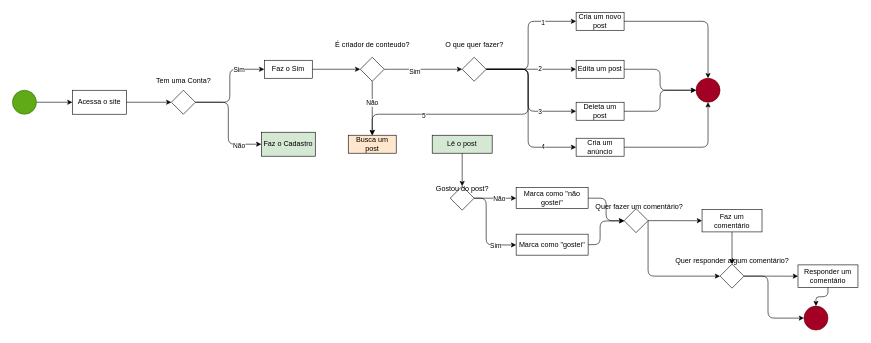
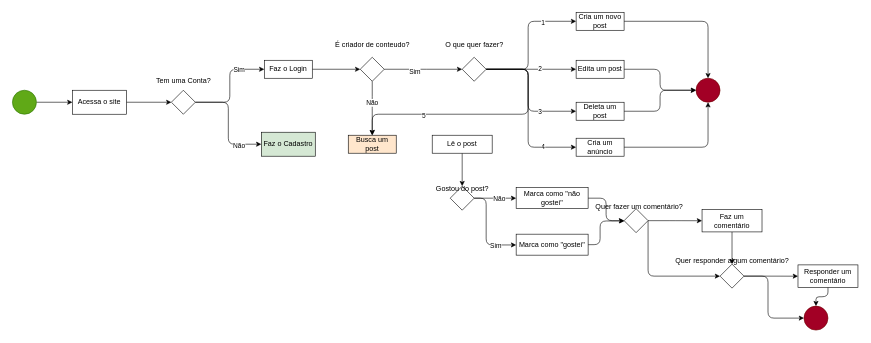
  <mxCell id="0" />
  <mxCell id="1" parent="0" />
  <mxCell id="2" style="edgeStyle=orthogonalEdgeStyle;html=1;exitX=1;exitY=0.5;exitDx=0;exitDy=0;" edge="1" parent="1" source="3" target="5"><mxGeometry relative="1" as="geometry" /></mxCell>
  <mxCell id="3" value="" style="ellipse;whiteSpace=wrap;html=1;aspect=fixed;fillColor=#60a917;fontColor=#ffffff;strokeColor=#2D7600;" vertex="1" parent="1"><mxGeometry x="20" y="150" width="40" height="40" as="geometry" /></mxCell>
  <mxCell id="4" value="" style="edgeStyle=none;html=1;" edge="1" parent="1" source="5" target="10"><mxGeometry relative="1" as="geometry" /></mxCell>
  <mxCell id="5" value="Acessa o site" style="rounded=0;whiteSpace=wrap;html=1;" vertex="1" parent="1"><mxGeometry x="120" y="150" width="90" height="40" as="geometry" /></mxCell>
  <mxCell id="6" value="" style="edgeStyle=orthogonalEdgeStyle;html=1;entryX=0;entryY=0.5;entryDx=0;entryDy=0;" edge="1" parent="1" source="10" target="13"><mxGeometry relative="1" as="geometry" /></mxCell>
  <mxCell id="7" value="Sim" style="edgeLabel;html=1;align=center;verticalAlign=middle;resizable=0;points=[];" vertex="1" connectable="0" parent="6"><mxGeometry x="0.496" relative="1" as="geometry"><mxPoint as="offset" /></mxGeometry></mxCell>
  <mxCell id="8" style="edgeStyle=orthogonalEdgeStyle;html=1;exitX=0.5;exitY=0;exitDx=0;exitDy=0;" edge="1" parent="1" source="10" target="14"><mxGeometry relative="1" as="geometry"><Array as="points"><mxPoint x="380" y="170" /><mxPoint x="380" y="240" /></Array></mxGeometry></mxCell>
  <mxCell id="9" value="Não" style="edgeLabel;html=1;align=center;verticalAlign=middle;resizable=0;points=[];" vertex="1" connectable="0" parent="8"><mxGeometry x="0.58" y="-1" relative="1" as="geometry"><mxPoint as="offset" /></mxGeometry></mxCell>
  <mxCell id="10" value="" style="rhombus;whiteSpace=wrap;html=1;rounded=0;direction=south;" vertex="1" parent="1"><mxGeometry x="285" y="150" width="40" height="40" as="geometry" /></mxCell>
  <mxCell id="11" value="Tem uma Conta?" style="text;html=1;align=center;verticalAlign=middle;resizable=0;points=[];autosize=1;strokeColor=none;fillColor=none;" vertex="1" parent="1"><mxGeometry x="250" y="120" width="110" height="30" as="geometry" /></mxCell>
  <mxCell id="12" style="edgeStyle=orthogonalEdgeStyle;html=1;exitX=1;exitY=0.5;exitDx=0;exitDy=0;" edge="1" parent="1" source="13" target="19"><mxGeometry relative="1" as="geometry" /></mxCell>
- <mxCell id="13" value="Faz o Sim" style="whiteSpace=wrap;html=1;rounded=0;" vertex="1" parent="1"><mxGeometry x="440" y="100" width="80" height="30" as="geometry" /></mxCell>
+ <mxCell id="13" value="Faz o Login" style="whiteSpace=wrap;html=1;rounded=0;" vertex="1" parent="1"><mxGeometry x="440" y="100" width="80" height="30" as="geometry" /></mxCell>
  <mxCell id="14" value="Faz o Cadastro" style="whiteSpace=wrap;html=1;rounded=0;fillColor=#d5e8d4;" vertex="1" parent="1"><mxGeometry x="435" y="220" width="90" height="40" as="geometry" /></mxCell>
  <mxCell id="15" style="edgeStyle=orthogonalEdgeStyle;html=1;exitX=1;exitY=0.5;exitDx=0;exitDy=0;entryX=0.5;entryY=0;entryDx=0;entryDy=0;" edge="1" parent="1" source="19" target="21"><mxGeometry relative="1" as="geometry"><Array as="points"><mxPoint x="620" y="170" /><mxPoint x="620" y="170" /></Array></mxGeometry></mxCell>
  <mxCell id="16" value="Não" style="edgeLabel;html=1;align=center;verticalAlign=middle;resizable=0;points=[];" vertex="1" connectable="0" parent="15"><mxGeometry x="-0.218" y="-1" relative="1" as="geometry"><mxPoint as="offset" /></mxGeometry></mxCell>
  <mxCell id="17" style="edgeStyle=orthogonalEdgeStyle;html=1;exitX=0.5;exitY=0;exitDx=0;exitDy=0;" edge="1" parent="1" source="19" target="32"><mxGeometry relative="1" as="geometry"><Array as="points"><mxPoint x="700" y="115" /><mxPoint x="700" y="115" /></Array></mxGeometry></mxCell>
  <mxCell id="18" value="Sim" style="edgeLabel;html=1;align=center;verticalAlign=middle;resizable=0;points=[];" vertex="1" connectable="0" parent="17"><mxGeometry x="-0.238" y="-3" relative="1" as="geometry"><mxPoint as="offset" /></mxGeometry></mxCell>
  <mxCell id="19" value="" style="rhombus;whiteSpace=wrap;html=1;rounded=0;direction=south;" vertex="1" parent="1"><mxGeometry x="600" y="95" width="40" height="40" as="geometry" /></mxCell>
  <mxCell id="20" value="É criador de conteudo?" style="text;html=1;align=center;verticalAlign=middle;resizable=0;points=[];autosize=1;strokeColor=none;fillColor=none;" vertex="1" parent="1"><mxGeometry x="545" y="60" width="150" height="30" as="geometry" /></mxCell>
  <mxCell id="21" value="Busca um post" style="whiteSpace=wrap;html=1;rounded=0;fillColor=#ffe6cc;" vertex="1" parent="1"><mxGeometry x="580" y="225" width="80" height="30" as="geometry" /></mxCell>
  <mxCell id="22" style="edgeStyle=orthogonalEdgeStyle;html=1;exitX=0.5;exitY=0;exitDx=0;exitDy=0;" edge="1" parent="1" source="32" target="35"><mxGeometry relative="1" as="geometry"><Array as="points"><mxPoint x="880" y="115" /><mxPoint x="880" y="35" /></Array></mxGeometry></mxCell>
  <mxCell id="23" value="1" style="edgeLabel;html=1;align=center;verticalAlign=middle;resizable=0;points=[];" vertex="1" connectable="0" parent="22"><mxGeometry x="0.515" y="-2" relative="1" as="geometry"><mxPoint as="offset" /></mxGeometry></mxCell>
  <mxCell id="24" style="edgeStyle=orthogonalEdgeStyle;html=1;" edge="1" parent="1" source="32" target="37"><mxGeometry relative="1" as="geometry" /></mxCell>
  <mxCell id="25" value="2" style="edgeLabel;html=1;align=center;verticalAlign=middle;resizable=0;points=[];" vertex="1" connectable="0" parent="24"><mxGeometry x="0.189" y="1" relative="1" as="geometry"><mxPoint as="offset" /></mxGeometry></mxCell>
  <mxCell id="26" style="edgeStyle=orthogonalEdgeStyle;html=1;exitX=0.5;exitY=0;exitDx=0;exitDy=0;" edge="1" parent="1" source="32" target="39"><mxGeometry relative="1" as="geometry"><Array as="points"><mxPoint x="880" y="115" /><mxPoint x="880" y="185" /></Array></mxGeometry></mxCell>
  <mxCell id="27" value="3" style="edgeLabel;html=1;align=center;verticalAlign=middle;resizable=0;points=[];" vertex="1" connectable="0" parent="26"><mxGeometry x="0.447" relative="1" as="geometry"><mxPoint as="offset" /></mxGeometry></mxCell>
  <mxCell id="28" style="edgeStyle=orthogonalEdgeStyle;html=1;exitX=0.5;exitY=0;exitDx=0;exitDy=0;entryX=0.5;entryY=0;entryDx=0;entryDy=0;" edge="1" parent="1" source="32" target="21"><mxGeometry relative="1" as="geometry"><Array as="points"><mxPoint x="880" y="115" /><mxPoint x="880" y="190" /><mxPoint x="620" y="190" /></Array></mxGeometry></mxCell>
  <mxCell id="29" value="5" style="edgeLabel;html=1;align=center;verticalAlign=middle;resizable=0;points=[];" vertex="1" connectable="0" parent="28"><mxGeometry x="0.454" y="1" relative="1" as="geometry"><mxPoint as="offset" /></mxGeometry></mxCell>
  <mxCell id="30" style="edgeStyle=orthogonalEdgeStyle;html=1;exitX=0.5;exitY=0;exitDx=0;exitDy=0;" edge="1" parent="1" source="32" target="66"><mxGeometry relative="1" as="geometry"><Array as="points"><mxPoint x="880" y="115" /><mxPoint x="880" y="245" /></Array></mxGeometry></mxCell>
  <mxCell id="31" value="4" style="edgeLabel;html=1;align=center;verticalAlign=middle;resizable=0;points=[];" vertex="1" connectable="0" parent="30"><mxGeometry x="0.599" y="1" relative="1" as="geometry"><mxPoint as="offset" /></mxGeometry></mxCell>
  <mxCell id="32" value="" style="rhombus;whiteSpace=wrap;html=1;rounded=0;direction=south;" vertex="1" parent="1"><mxGeometry x="770" y="95" width="40" height="40" as="geometry" /></mxCell>
  <mxCell id="33" value="O que quer fazer?" style="text;html=1;align=center;verticalAlign=middle;resizable=0;points=[];autosize=1;strokeColor=none;fillColor=none;" vertex="1" parent="1"><mxGeometry x="730" y="60" width="120" height="30" as="geometry" /></mxCell>
  <mxCell id="34" style="edgeStyle=orthogonalEdgeStyle;html=1;exitX=1;exitY=0.5;exitDx=0;exitDy=0;" edge="1" parent="1" source="35" target="67"><mxGeometry relative="1" as="geometry" /></mxCell>
  <mxCell id="35" value="Cria um novo post" style="whiteSpace=wrap;html=1;rounded=0;" vertex="1" parent="1"><mxGeometry x="960" y="20" width="80" height="30" as="geometry" /></mxCell>
  <mxCell id="36" style="edgeStyle=orthogonalEdgeStyle;html=1;exitX=1;exitY=0.5;exitDx=0;exitDy=0;" edge="1" parent="1" source="37" target="67"><mxGeometry relative="1" as="geometry" /></mxCell>
  <mxCell id="37" value="Edita um post" style="whiteSpace=wrap;html=1;rounded=0;" vertex="1" parent="1"><mxGeometry x="960" y="100" width="80" height="30" as="geometry" /></mxCell>
  <mxCell id="38" style="edgeStyle=orthogonalEdgeStyle;html=1;exitX=1;exitY=0.5;exitDx=0;exitDy=0;" edge="1" parent="1" source="39" target="67"><mxGeometry relative="1" as="geometry" /></mxCell>
  <mxCell id="39" value="Deleta um post" style="whiteSpace=wrap;html=1;rounded=0;" vertex="1" parent="1"><mxGeometry x="960" y="170" width="80" height="30" as="geometry" /></mxCell>
  <mxCell id="40" value="" style="edgeStyle=orthogonalEdgeStyle;html=1;" edge="1" parent="1" source="41" target="46"><mxGeometry relative="1" as="geometry"><mxPoint x="770" y="310" as="targetPoint" /></mxGeometry></mxCell>
- <mxCell id="41" value="Lê o post" style="whiteSpace=wrap;html=1;rounded=0;fillColor=#d5e8d4;" vertex="1" parent="1"><mxGeometry x="720" y="225" width="100" height="30" as="geometry" /></mxCell>
+ <mxCell id="41" value="Lê o post" style="whiteSpace=wrap;html=1;rounded=0;" vertex="1" parent="1"><mxGeometry x="720" y="225" width="100" height="30" as="geometry" /></mxCell>
  <mxCell id="42" style="edgeStyle=orthogonalEdgeStyle;html=1;exitX=0.5;exitY=0;exitDx=0;exitDy=0;" edge="1" parent="1" source="46" target="51"><mxGeometry relative="1" as="geometry"><Array as="points"><mxPoint x="830" y="330" /><mxPoint x="830" y="330" /></Array></mxGeometry></mxCell>
  <mxCell id="43" value="Não" style="edgeLabel;html=1;align=center;verticalAlign=middle;resizable=0;points=[];" vertex="1" connectable="0" parent="42"><mxGeometry x="0.175" y="-1" relative="1" as="geometry"><mxPoint as="offset" /></mxGeometry></mxCell>
  <mxCell id="44" style="edgeStyle=orthogonalEdgeStyle;html=1;exitX=0.5;exitY=0;exitDx=0;exitDy=0;" edge="1" parent="1" source="46" target="49"><mxGeometry relative="1" as="geometry"><Array as="points"><mxPoint x="810" y="330" /><mxPoint x="810" y="408" /></Array></mxGeometry></mxCell>
  <mxCell id="45" value="Sim" style="edgeLabel;html=1;align=center;verticalAlign=middle;resizable=0;points=[];" vertex="1" connectable="0" parent="44"><mxGeometry x="0.525" relative="1" as="geometry"><mxPoint as="offset" /></mxGeometry></mxCell>
  <mxCell id="46" value="" style="rhombus;whiteSpace=wrap;html=1;rounded=0;direction=south;" vertex="1" parent="1"><mxGeometry x="750" y="310" width="40" height="40" as="geometry" /></mxCell>
  <mxCell id="47" value="Gostou do post?" style="text;html=1;align=center;verticalAlign=middle;resizable=0;points=[];autosize=1;strokeColor=none;fillColor=none;" vertex="1" parent="1"><mxGeometry x="715" y="300" width="110" height="30" as="geometry" /></mxCell>
  <mxCell id="48" style="edgeStyle=orthogonalEdgeStyle;html=1;exitX=1;exitY=0.5;exitDx=0;exitDy=0;" edge="1" parent="1" source="49" target="54"><mxGeometry relative="1" as="geometry"><Array as="points"><mxPoint x="1000" y="408" /><mxPoint x="1000" y="368" /></Array></mxGeometry></mxCell>
  <mxCell id="49" value="Marca como &quot;gostei&quot;" style="whiteSpace=wrap;html=1;" vertex="1" parent="1"><mxGeometry x="860" y="390" width="120" height="35" as="geometry" /></mxCell>
  <mxCell id="50" style="edgeStyle=orthogonalEdgeStyle;html=1;exitX=1;exitY=0.5;exitDx=0;exitDy=0;" edge="1" parent="1" source="51" target="54"><mxGeometry relative="1" as="geometry" /></mxCell>
  <mxCell id="51" value="Marca como &quot;não gostei&quot;" style="whiteSpace=wrap;html=1;" vertex="1" parent="1"><mxGeometry x="860" y="312.5" width="120" height="35" as="geometry" /></mxCell>
  <mxCell id="52" value="" style="edgeStyle=orthogonalEdgeStyle;html=1;" edge="1" parent="1" source="54" target="57"><mxGeometry relative="1" as="geometry" /></mxCell>
  <mxCell id="53" style="edgeStyle=orthogonalEdgeStyle;html=1;exitX=0.5;exitY=0;exitDx=0;exitDy=0;" edge="1" parent="1" source="54" target="62"><mxGeometry relative="1" as="geometry"><Array as="points"><mxPoint x="1080" y="460" /></Array></mxGeometry></mxCell>
  <mxCell id="54" value="" style="rhombus;whiteSpace=wrap;html=1;rounded=0;direction=south;" vertex="1" parent="1"><mxGeometry x="1040" y="347.5" width="40" height="40" as="geometry" /></mxCell>
  <mxCell id="55" value="Quer fazer um comentário?" style="text;html=1;align=center;verticalAlign=middle;resizable=0;points=[];autosize=1;strokeColor=none;fillColor=none;" vertex="1" parent="1"><mxGeometry x="980" y="330" width="170" height="30" as="geometry" /></mxCell>
  <mxCell id="56" style="edgeStyle=orthogonalEdgeStyle;html=1;exitX=0.5;exitY=1;exitDx=0;exitDy=0;" edge="1" parent="1" source="57" target="62"><mxGeometry relative="1" as="geometry" /></mxCell>
  <mxCell id="57" value="Faz um comentário" style="whiteSpace=wrap;html=1;rounded=0;" vertex="1" parent="1"><mxGeometry x="1170" y="348.75" width="100" height="37.5" as="geometry" /></mxCell>
  <mxCell id="58" style="edgeStyle=orthogonalEdgeStyle;html=1;exitX=0.5;exitY=1;exitDx=0;exitDy=0;" edge="1" parent="1" source="59" target="64"><mxGeometry relative="1" as="geometry" /></mxCell>
  <mxCell id="59" value="Responder um comentário" style="whiteSpace=wrap;html=1;rounded=0;" vertex="1" parent="1"><mxGeometry x="1330" y="441.25" width="100" height="37.5" as="geometry" /></mxCell>
  <mxCell id="60" style="edgeStyle=orthogonalEdgeStyle;html=1;exitX=0.5;exitY=0;exitDx=0;exitDy=0;" edge="1" parent="1" source="62" target="59"><mxGeometry relative="1" as="geometry" /></mxCell>
  <mxCell id="61" style="edgeStyle=orthogonalEdgeStyle;html=1;exitX=0.5;exitY=0;exitDx=0;exitDy=0;" edge="1" parent="1" source="62" target="64"><mxGeometry relative="1" as="geometry"><mxPoint x="1330" y="530" as="targetPoint" /><Array as="points"><mxPoint x="1280" y="460" /><mxPoint x="1280" y="530" /></Array></mxGeometry></mxCell>
  <mxCell id="62" value="" style="rhombus;whiteSpace=wrap;html=1;rounded=0;direction=south;" vertex="1" parent="1"><mxGeometry x="1200" y="440" width="40" height="40" as="geometry" /></mxCell>
  <mxCell id="63" value="Quer responder algum comentário?" style="text;html=1;align=center;verticalAlign=middle;resizable=0;points=[];autosize=1;strokeColor=none;fillColor=none;" vertex="1" parent="1"><mxGeometry x="1115" y="420" width="210" height="30" as="geometry" /></mxCell>
  <mxCell id="64" value="" style="ellipse;whiteSpace=wrap;html=1;aspect=fixed;fillColor=#a20025;fontColor=#ffffff;strokeColor=#6F0000;" vertex="1" parent="1"><mxGeometry x="1340" y="510" width="40" height="40" as="geometry" /></mxCell>
  <mxCell id="65" style="edgeStyle=orthogonalEdgeStyle;html=1;exitX=1;exitY=0.5;exitDx=0;exitDy=0;" edge="1" parent="1" source="66" target="67"><mxGeometry relative="1" as="geometry" /></mxCell>
  <mxCell id="66" value="Cria um anúncio" style="whiteSpace=wrap;html=1;rounded=0;" vertex="1" parent="1"><mxGeometry x="960" y="230" width="80" height="30" as="geometry" /></mxCell>
  <mxCell id="67" value="" style="ellipse;whiteSpace=wrap;html=1;aspect=fixed;fillColor=#a20025;fontColor=#ffffff;strokeColor=#6F0000;" vertex="1" parent="1"><mxGeometry x="1160" y="130" width="40" height="40" as="geometry" /></mxCell>
